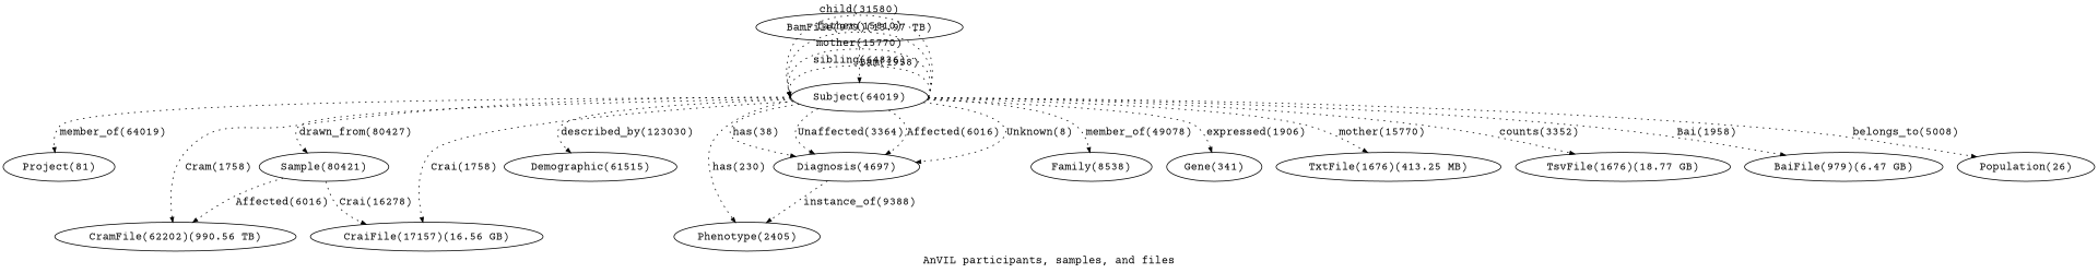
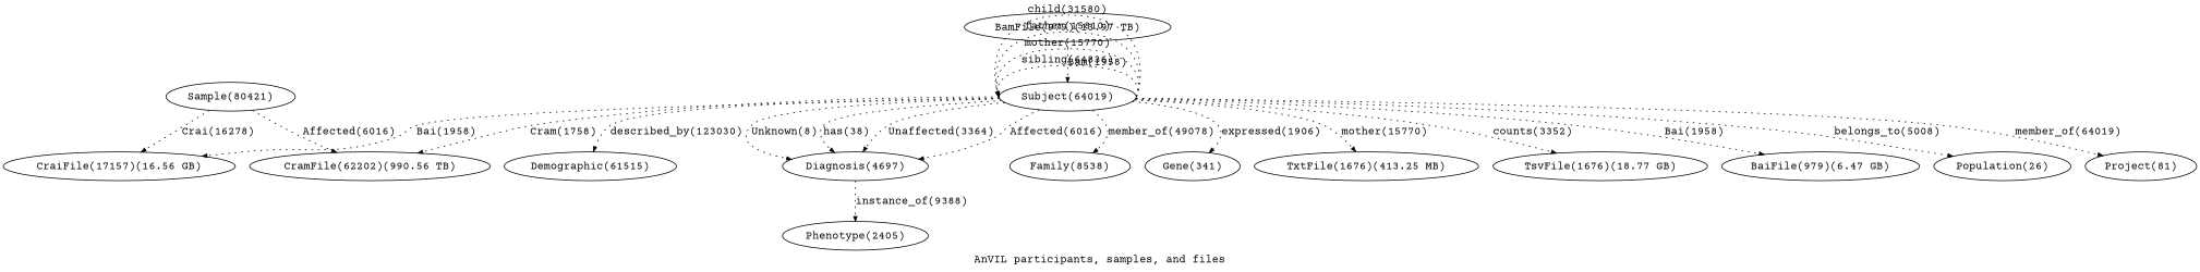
  digraph {
    fontname="Courier Prime"
    label="AnVIL participants, samples, and files"
    scale=6
    node [fontname="Courier Prime"]
    edge [arrowsize=0.6 fontname="Courier Prime" labeldistance=0 style=dotted]
    n1 [height=0.5 label="Project(81)" width=1.4263]
    n2 [height=0.5 label="Subject(64019)" width=1.8596]
    n3 [height=0.5 label="Sample(80421)" width=1.8596]
    n4 [height=0.5 label="CramFile(62202)(990.56 TB)" width=3.3039]
    n5 [height=0.5 label="CraiFile(17157)(16.56 GB)" width=3.0692]
    n6 [height=0.5 label="Demographic(61515)" width=2.4734]
    n7 [height=0.5 label="Phenotype(2405)" width=2.0401]
    n8 [height=0.5 label="Diagnosis(4697)" width=1.9859]
    n9 [height=0.5 label="Family(8538)" width=1.679]
    n10 [height=0.5 label="Gene(341)" width=1.3721]
    n11 [height=0.5 label="TxtFile(1676)(413.25 MB)" width=3.0331]
    n12 [height=0.5 label="TsvFile(1676)(18.77 GB)" width=2.8886]
    n13 [height=0.5 label="BaiFile(979)(6.47 GB)" width=2.6178]
    n14 [height=0.5 label="Population(26)" width=1.8054]
    n15 [height=0.5 label="BamFile(979)(13.97 TB)" width=2.8345]
    n2 -> n1 [label="member_of(64019)"]
    n2 -> n2 [headport=w label="sibling(64836)" tailport=e]
    n2 -> n2 [headport=w label="mother(15770)" tailport=e]
    n2 -> n2 [headport=w label="father(15810)" tailport=e]
    n2 -> n2 [headport=w label="child(31580)" tailport=e]
-   n2 -> n3 [label="drawn_from(80427)"]
    n2 -> n4 [label="Cram(1758)"]
-   n2 -> n5 [label="Crai(1758)"]
+   n2 -> n5 [label="Bai(1958)"]
    n2 -> n6 [label="described_by(123030)"]
-   n2 -> n7 [label="has(230)"]
    n2 -> n8 [label="has(38)"]
    n2 -> n8 [label="Unaffected(3364)"]
    n2 -> n8 [label="Affected(6016)"]
    n2 -> n8 [label="Unknown(8)"]
    n2 -> n9 [label="member_of(49078)"]
    n2 -> n10 [label="expressed(1906)"]
    n2 -> n11 [label="mother(15770)"]
    n2 -> n12 [label="counts(3352)"]
    n2 -> n13 [label="Bai(1958)"]
    n2 -> n14 [label="belongs_to(5008)"]
    n3 -> n4 [label="Affected(6016)"]
    n3 -> n5 [label="Crai(16278)"]
    n8 -> n7 [label="instance_of(9388)"]
    n15 -> n2 [label="Bam(1958)"]
  }
